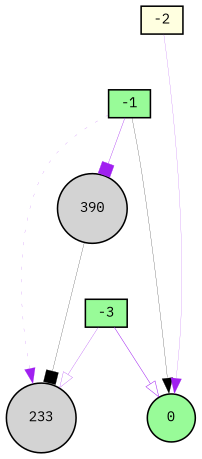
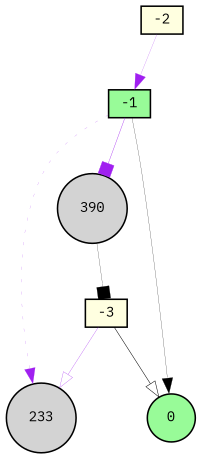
  digraph {
    fontname="IBM Plex Mono"
    node [fillcolor=palegreen fontname="IBM Plex Mono" fontsize=9 shape=box style=filled]
    edge [arrowhead=normal color=purple fontname="IBM Plex Mono" style=solid]
    -1 [height=0.2 width=0.2]
    0 [height=0.2 shape=circle width=0.2]
    233 [fillcolor=lightgrey height=0.2 shape=circle width=0.2]
    390 [fillcolor=lightgrey height=0.2 shape=circle width=0.2]
    -2 [fillcolor=lightyellow height=0.2 width=0.2]
-   -3 [height=0.2 width=0.2]
+   -3 [fillcolor=lightyellow height=0.2 width=0.2]
    -1 -> 0 [color=black penwidth=0.14044685978688096]
    -1 -> 233 [penwidth=0.10566659365990676 style=dotted]
    -1 -> 390 [arrowhead=box penwidth=0.23274201470339723]
-   390 -> 233 [arrowhead=box color=black penwidth=0.13885925887099643]
-   -2 -> 0 [penwidth=0.11488131687166223]
-   -3 -> 0 [arrowhead=onormal penwidth=0.3270983125403055]
+   390 -> -3 [arrowhead=box color=black penwidth=0.13885925887099643]
+   -2 -> -1 [penwidth=0.11488131687166223]
+   -3 -> 0 [arrowhead=onormal color=black penwidth=0.3270983125403055]
    -3 -> 233 [arrowhead=onormal penwidth=0.17225056444615167]
  }
